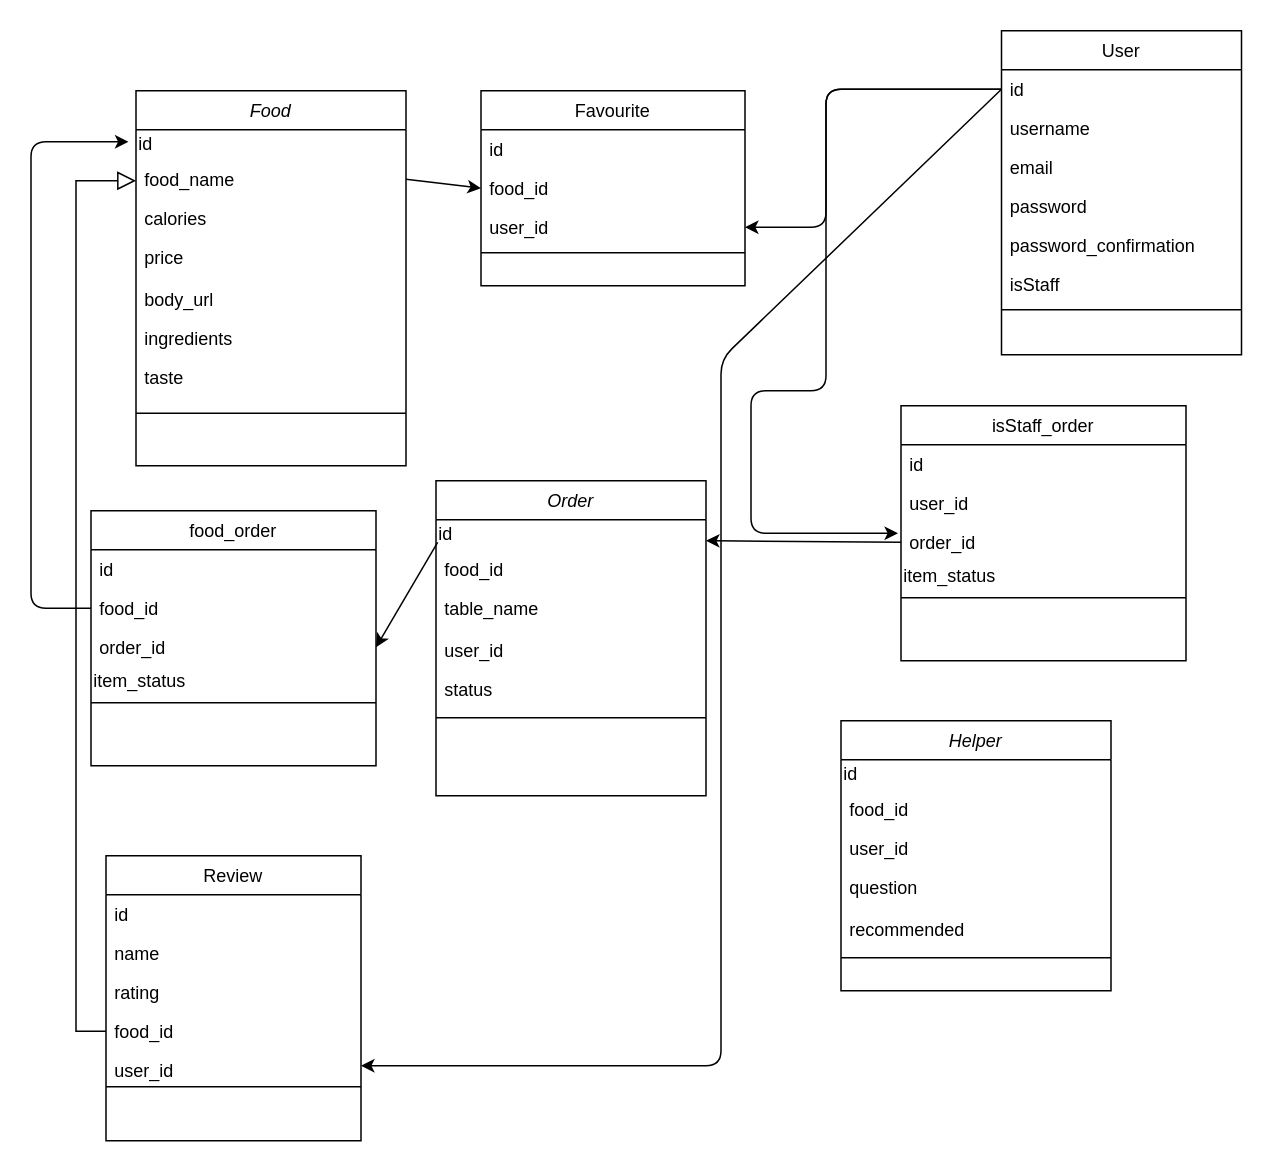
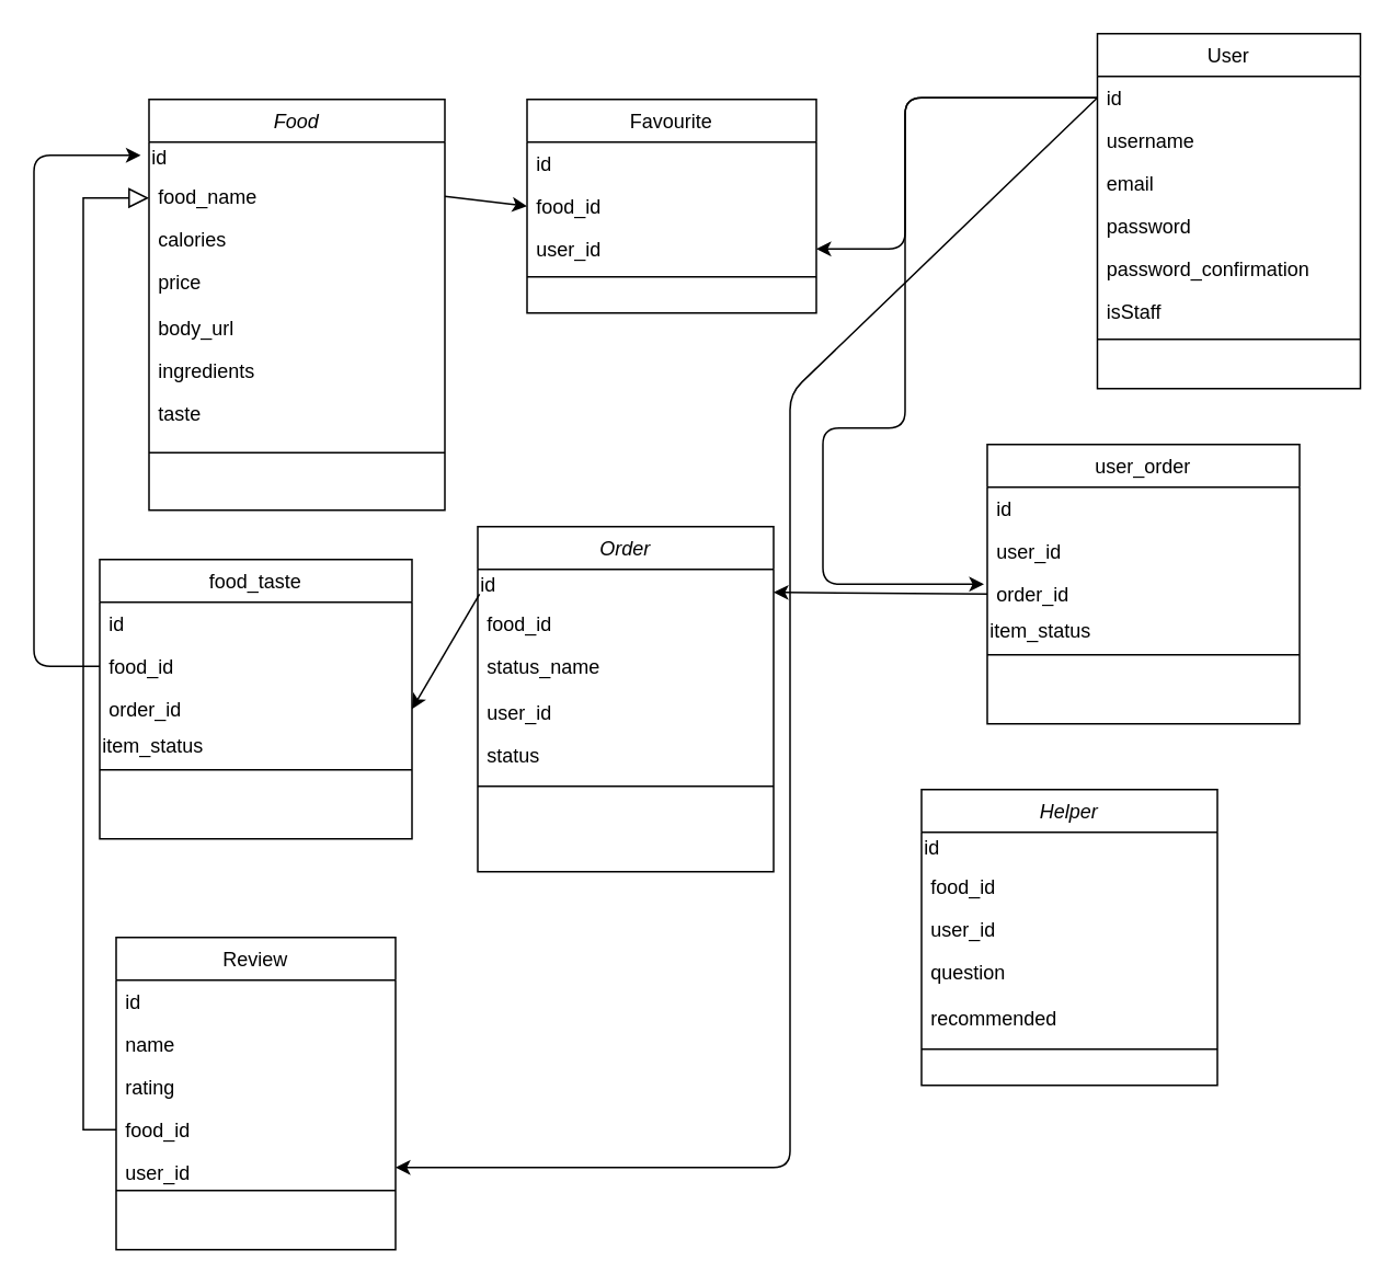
  <mxCell id="0" />
  <mxCell id="1" parent="0" />
  <mxCell id="2" value="Food" style="swimlane;fontStyle=2;align=center;verticalAlign=top;childLayout=stackLayout;horizontal=1;startSize=26;horizontalStack=0;resizeParent=1;resizeLast=0;collapsible=1;marginBottom=0;rounded=0;shadow=0;strokeWidth=1;" parent="1" vertex="1"><mxGeometry x="90" width="180" height="250" as="geometry" y="60"><mxRectangle x="230" y="140" width="160" height="26" as="alternateBounds" /></mxGeometry></mxCell>
  <mxCell id="3" value="id" style="text;html=1;align=left;verticalAlign=middle;resizable=0;points=[];autosize=1;" parent="2" vertex="1"><mxGeometry y="26" width="180" height="20" as="geometry" /></mxCell>
  <mxCell id="4" value="food_name" style="text;align=left;verticalAlign=top;spacingLeft=4;spacingRight=4;overflow=hidden;rotatable=0;points=[[0,0.5],[1,0.5]];portConstraint=eastwest;" parent="2" vertex="1"><mxGeometry y="46" width="180" height="26" as="geometry" /></mxCell>
  <mxCell id="5" value="calories" style="text;align=left;verticalAlign=top;spacingLeft=4;spacingRight=4;overflow=hidden;rotatable=0;points=[[0,0.5],[1,0.5]];portConstraint=eastwest;rounded=0;shadow=0;html=0;" parent="2" vertex="1"><mxGeometry y="72" width="180" height="26" as="geometry" /></mxCell>
  <mxCell id="6" value="price" style="text;align=left;verticalAlign=top;spacingLeft=4;spacingRight=4;overflow=hidden;rotatable=0;points=[[0,0.5],[1,0.5]];portConstraint=eastwest;" parent="2" vertex="1"><mxGeometry y="98" width="180" height="28" as="geometry" /></mxCell>
  <mxCell id="7" value="body_url" style="text;align=left;verticalAlign=top;spacingLeft=4;spacingRight=4;overflow=hidden;rotatable=0;points=[[0,0.5],[1,0.5]];portConstraint=eastwest;rounded=0;shadow=0;html=0;" parent="2" vertex="1"><mxGeometry y="126" width="180" height="26" as="geometry" /></mxCell>
  <mxCell id="8" value="ingredients" style="text;align=left;verticalAlign=top;spacingLeft=4;spacingRight=4;overflow=hidden;rotatable=0;points=[[0,0.5],[1,0.5]];portConstraint=eastwest;rounded=0;shadow=0;html=0;" parent="2" vertex="1"><mxGeometry y="152" width="180" height="26" as="geometry" /></mxCell>
  <mxCell id="9" value="taste" style="text;align=left;verticalAlign=top;spacingLeft=4;spacingRight=4;overflow=hidden;rotatable=0;points=[[0,0.5],[1,0.5]];portConstraint=eastwest;rounded=0;shadow=0;html=0;" parent="2" vertex="1"><mxGeometry y="178" width="180" height="26" as="geometry" /></mxCell>
  <mxCell id="10" value="" style="line;html=1;strokeWidth=1;align=left;verticalAlign=middle;spacingTop=-1;spacingLeft=3;spacingRight=3;rotatable=0;labelPosition=right;points=[];portConstraint=eastwest;" parent="2" vertex="1"><mxGeometry y="204" width="180" height="22" as="geometry" /></mxCell>
  <mxCell id="11" value="Review" style="swimlane;fontStyle=0;align=center;verticalAlign=top;childLayout=stackLayout;horizontal=1;startSize=26;horizontalStack=0;resizeParent=1;resizeLast=0;collapsible=1;marginBottom=0;rounded=0;shadow=0;strokeWidth=1;" parent="1" vertex="1"><mxGeometry x="70" y="570" width="170" height="190" as="geometry"><mxRectangle x="130" y="380" width="160" height="26" as="alternateBounds" /></mxGeometry></mxCell>
  <mxCell id="12" value="id" style="text;align=left;verticalAlign=top;spacingLeft=4;spacingRight=4;overflow=hidden;rotatable=0;points=[[0,0.5],[1,0.5]];portConstraint=eastwest;fontStyle=0" parent="11" vertex="1"><mxGeometry y="26" width="170" height="26" as="geometry" /></mxCell>
  <mxCell id="13" value="name" style="text;align=left;verticalAlign=top;spacingLeft=4;spacingRight=4;overflow=hidden;rotatable=0;points=[[0,0.5],[1,0.5]];portConstraint=eastwest;" parent="11" vertex="1"><mxGeometry y="52" width="170" height="26" as="geometry" /></mxCell>
  <mxCell id="14" value="rating" style="text;align=left;verticalAlign=top;spacingLeft=4;spacingRight=4;overflow=hidden;rotatable=0;points=[[0,0.5],[1,0.5]];portConstraint=eastwest;rounded=0;shadow=0;html=0;" parent="11" vertex="1"><mxGeometry y="78" width="170" height="26" as="geometry" /></mxCell>
  <mxCell id="15" value="food_id" style="text;align=left;verticalAlign=top;spacingLeft=4;spacingRight=4;overflow=hidden;rotatable=0;points=[[0,0.5],[1,0.5]];portConstraint=eastwest;" parent="11" vertex="1"><mxGeometry y="104" width="170" height="26" as="geometry" /></mxCell>
  <mxCell id="16" value="user_id" style="text;align=left;verticalAlign=top;spacingLeft=4;spacingRight=4;overflow=hidden;rotatable=0;points=[[0,0.5],[1,0.5]];portConstraint=eastwest;" parent="11" vertex="1"><mxGeometry y="130" width="170" height="20" as="geometry" /></mxCell>
  <mxCell id="17" value="" style="line;html=1;strokeWidth=1;align=left;verticalAlign=middle;spacingTop=-1;spacingLeft=3;spacingRight=3;rotatable=0;labelPosition=right;points=[];portConstraint=eastwest;" parent="11" vertex="1"><mxGeometry y="150" width="170" height="8" as="geometry" /></mxCell>
  <mxCell id="18" value="Favourite" style="swimlane;fontStyle=0;align=center;verticalAlign=top;childLayout=stackLayout;horizontal=1;startSize=26;horizontalStack=0;resizeParent=1;resizeLast=0;collapsible=1;marginBottom=0;rounded=0;shadow=0;strokeWidth=1;" parent="1" vertex="1"><mxGeometry x="320" width="176" height="130" as="geometry" y="60"><mxRectangle x="340" y="380" width="170" height="26" as="alternateBounds" /></mxGeometry></mxCell>
  <mxCell id="19" value="id" style="text;align=left;verticalAlign=top;spacingLeft=4;spacingRight=4;overflow=hidden;rotatable=0;points=[[0,0.5],[1,0.5]];portConstraint=eastwest;" parent="18" vertex="1"><mxGeometry y="26" width="176" height="26" as="geometry" /></mxCell>
  <mxCell id="20" value="food_id" style="text;align=left;verticalAlign=top;spacingLeft=4;spacingRight=4;overflow=hidden;rotatable=0;points=[[0,0.5],[1,0.5]];portConstraint=eastwest;" parent="18" vertex="1"><mxGeometry y="52" width="176" height="26" as="geometry" /></mxCell>
  <mxCell id="21" value="user_id" style="text;align=left;verticalAlign=top;spacingLeft=4;spacingRight=4;overflow=hidden;rotatable=0;points=[[0,0.5],[1,0.5]];portConstraint=eastwest;" parent="18" vertex="1"><mxGeometry y="78" width="176" height="26" as="geometry" /></mxCell>
  <mxCell id="22" value="" style="line;html=1;strokeWidth=1;align=left;verticalAlign=middle;spacingTop=-1;spacingLeft=3;spacingRight=3;rotatable=0;labelPosition=right;points=[];portConstraint=eastwest;" parent="18" vertex="1"><mxGeometry y="104" width="176" height="8" as="geometry" /></mxCell>
  <mxCell id="23" value="" style="endArrow=block;endSize=10;endFill=0;shadow=0;strokeWidth=1;rounded=0;edgeStyle=elbowEdgeStyle;elbow=vertical;exitX=0;exitY=0.5;exitDx=0;exitDy=0;" parent="1" source="15" target="2" edge="1"><mxGeometry width="160" relative="1" as="geometry"><mxPoint x="210" y="433" as="sourcePoint" /><mxPoint x="310" y="331" as="targetPoint" /><Array as="points"><mxPoint x="50" y="120" /></Array></mxGeometry></mxCell>
  <mxCell id="24" value="User" style="swimlane;fontStyle=0;align=center;verticalAlign=top;childLayout=stackLayout;horizontal=1;startSize=26;horizontalStack=0;resizeParent=1;resizeLast=0;collapsible=1;marginBottom=0;rounded=0;shadow=0;strokeWidth=1;" parent="1" vertex="1"><mxGeometry x="667" y="20" width="160" height="216" as="geometry"><mxRectangle x="550" y="140" width="160" height="26" as="alternateBounds" /></mxGeometry></mxCell>
  <mxCell id="25" value="id" style="text;align=left;verticalAlign=top;spacingLeft=4;spacingRight=4;overflow=hidden;rotatable=0;points=[[0,0.5],[1,0.5]];portConstraint=eastwest;" parent="24" vertex="1"><mxGeometry y="26" width="160" height="26" as="geometry" /></mxCell>
  <mxCell id="26" value="username" style="text;align=left;verticalAlign=top;spacingLeft=4;spacingRight=4;overflow=hidden;rotatable=0;points=[[0,0.5],[1,0.5]];portConstraint=eastwest;rounded=0;shadow=0;html=0;" parent="24" vertex="1"><mxGeometry y="52" width="160" height="26" as="geometry" /></mxCell>
  <mxCell id="27" value="email" style="text;align=left;verticalAlign=top;spacingLeft=4;spacingRight=4;overflow=hidden;rotatable=0;points=[[0,0.5],[1,0.5]];portConstraint=eastwest;rounded=0;shadow=0;html=0;" parent="24" vertex="1"><mxGeometry y="78" width="160" height="26" as="geometry" /></mxCell>
  <mxCell id="28" value="password" style="text;align=left;verticalAlign=top;spacingLeft=4;spacingRight=4;overflow=hidden;rotatable=0;points=[[0,0.5],[1,0.5]];portConstraint=eastwest;rounded=0;shadow=0;html=0;" parent="24" vertex="1"><mxGeometry y="104" width="160" height="26" as="geometry" /></mxCell>
  <mxCell id="29" value="password_confirmation" style="text;align=left;verticalAlign=top;spacingLeft=4;spacingRight=4;overflow=hidden;rotatable=0;points=[[0,0.5],[1,0.5]];portConstraint=eastwest;rounded=0;shadow=0;html=0;" parent="24" vertex="1"><mxGeometry y="130" width="160" height="26" as="geometry" /></mxCell>
  <mxCell id="30" value="isStaff" style="text;align=left;verticalAlign=top;spacingLeft=4;spacingRight=4;overflow=hidden;rotatable=0;points=[[0,0.5],[1,0.5]];portConstraint=eastwest;" parent="24" vertex="1"><mxGeometry y="156" width="160" height="26" as="geometry" /></mxCell>
  <mxCell id="31" value="" style="line;html=1;strokeWidth=1;align=left;verticalAlign=middle;spacingTop=-1;spacingLeft=3;spacingRight=3;rotatable=0;labelPosition=right;points=[];portConstraint=eastwest;" parent="24" vertex="1"><mxGeometry y="182" width="160" height="8" as="geometry" /></mxCell>
  <mxCell id="32" value="" style="endArrow=classic;html=1;exitX=0;exitY=0.5;exitDx=0;exitDy=0;entryX=1;entryY=0.5;entryDx=0;entryDy=0;" parent="1" source="25" target="16" edge="1"><mxGeometry width="50" height="50" relative="1" as="geometry"><mxPoint x="390" y="480" as="sourcePoint" /><mxPoint x="410" y="590" as="targetPoint" /><Array as="points"><mxPoint x="480" y="239" /><mxPoint x="480" y="710" /></Array></mxGeometry></mxCell>
  <mxCell id="33" value="" style="endArrow=classic;html=1;exitX=0;exitY=0.5;exitDx=0;exitDy=0;entryX=1;entryY=0.5;entryDx=0;entryDy=0;" parent="1" source="25" target="21" edge="1"><mxGeometry width="50" height="50" relative="1" as="geometry"><mxPoint x="390" y="370" as="sourcePoint" /><mxPoint x="440" y="320" as="targetPoint" /><Array as="points"><mxPoint x="550" y="59" /><mxPoint x="550" y="151" /></Array></mxGeometry></mxCell>
  <mxCell id="34" value="" style="endArrow=classic;html=1;exitX=1;exitY=0.5;exitDx=0;exitDy=0;entryX=0;entryY=0.5;entryDx=0;entryDy=0;" parent="1" source="4" target="20" edge="1"><mxGeometry width="50" height="50" relative="1" as="geometry"><mxPoint x="390" y="200" as="sourcePoint" /><mxPoint x="440" y="150" as="targetPoint" /></mxGeometry></mxCell>
  <mxCell id="35" value="Order" style="swimlane;fontStyle=2;align=center;verticalAlign=top;childLayout=stackLayout;horizontal=1;startSize=26;horizontalStack=0;resizeParent=1;resizeLast=0;collapsible=1;marginBottom=0;rounded=0;shadow=0;strokeWidth=1;" parent="1" vertex="1"><mxGeometry x="290" y="320" width="180" height="210" as="geometry"><mxRectangle x="230" y="140" width="160" height="26" as="alternateBounds" /></mxGeometry></mxCell>
  <mxCell id="36" value="id" style="text;html=1;align=left;verticalAlign=middle;resizable=0;points=[];autosize=1;" parent="35" vertex="1"><mxGeometry y="26" width="180" height="20" as="geometry" /></mxCell>
  <mxCell id="37" value="food_id" style="text;align=left;verticalAlign=top;spacingLeft=4;spacingRight=4;overflow=hidden;rotatable=0;points=[[0,0.5],[1,0.5]];portConstraint=eastwest;" parent="35" vertex="1"><mxGeometry y="46" width="180" height="26" as="geometry" /></mxCell>
- <mxCell id="38" value="table_name" style="text;align=left;verticalAlign=top;spacingLeft=4;spacingRight=4;overflow=hidden;rotatable=0;points=[[0,0.5],[1,0.5]];portConstraint=eastwest;" parent="35" vertex="1"><mxGeometry y="72" width="180" height="28" as="geometry" /></mxCell>
+ <mxCell id="38" value="status_name" style="text;align=left;verticalAlign=top;spacingLeft=4;spacingRight=4;overflow=hidden;rotatable=0;points=[[0,0.5],[1,0.5]];portConstraint=eastwest;" parent="35" vertex="1"><mxGeometry y="72" width="180" height="28" as="geometry" /></mxCell>
  <mxCell id="39" value="user_id" style="text;align=left;verticalAlign=top;spacingLeft=4;spacingRight=4;overflow=hidden;rotatable=0;points=[[0,0.5],[1,0.5]];portConstraint=eastwest;rounded=0;shadow=0;html=0;" parent="35" vertex="1"><mxGeometry y="100" width="180" height="26" as="geometry" /></mxCell>
  <mxCell id="40" value="status" style="text;align=left;verticalAlign=top;spacingLeft=4;spacingRight=4;overflow=hidden;rotatable=0;points=[[0,0.5],[1,0.5]];portConstraint=eastwest;" parent="35" vertex="1"><mxGeometry y="126" width="180" height="28" as="geometry" /></mxCell>
  <mxCell id="41" value="" style="line;html=1;strokeWidth=1;align=left;verticalAlign=middle;spacingTop=-1;spacingLeft=3;spacingRight=3;rotatable=0;labelPosition=right;points=[];portConstraint=eastwest;" parent="35" vertex="1"><mxGeometry y="154" width="180" height="8" as="geometry" /></mxCell>
  <mxCell id="42" value="Helper" style="swimlane;fontStyle=2;align=center;verticalAlign=top;childLayout=stackLayout;horizontal=1;startSize=26;horizontalStack=0;resizeParent=1;resizeLast=0;collapsible=1;marginBottom=0;rounded=0;shadow=0;strokeWidth=1;" parent="1" vertex="1"><mxGeometry x="560" y="480" width="180" height="180" as="geometry"><mxRectangle x="230" y="140" width="160" height="26" as="alternateBounds" /></mxGeometry></mxCell>
  <mxCell id="43" value="id" style="text;html=1;align=left;verticalAlign=middle;resizable=0;points=[];autosize=1;" parent="42" vertex="1"><mxGeometry y="26" width="180" height="20" as="geometry" /></mxCell>
  <mxCell id="44" value="food_id" style="text;align=left;verticalAlign=top;spacingLeft=4;spacingRight=4;overflow=hidden;rotatable=0;points=[[0,0.5],[1,0.5]];portConstraint=eastwest;" parent="42" vertex="1"><mxGeometry y="46" width="180" height="26" as="geometry" /></mxCell>
  <mxCell id="45" value="user_id" style="text;align=left;verticalAlign=top;spacingLeft=4;spacingRight=4;overflow=hidden;rotatable=0;points=[[0,0.5],[1,0.5]];portConstraint=eastwest;rounded=0;shadow=0;html=0;" parent="42" vertex="1"><mxGeometry y="72" width="180" height="26" as="geometry" /></mxCell>
  <mxCell id="46" value="question" style="text;align=left;verticalAlign=top;spacingLeft=4;spacingRight=4;overflow=hidden;rotatable=0;points=[[0,0.5],[1,0.5]];portConstraint=eastwest;" parent="42" vertex="1"><mxGeometry y="98" width="180" height="28" as="geometry" /></mxCell>
  <mxCell id="47" value="recommended" style="text;align=left;verticalAlign=top;spacingLeft=4;spacingRight=4;overflow=hidden;rotatable=0;points=[[0,0.5],[1,0.5]];portConstraint=eastwest;" parent="42" vertex="1"><mxGeometry y="126" width="180" height="28" as="geometry" /></mxCell>
  <mxCell id="48" value="" style="line;html=1;strokeWidth=1;align=left;verticalAlign=middle;spacingTop=-1;spacingLeft=3;spacingRight=3;rotatable=0;labelPosition=right;points=[];portConstraint=eastwest;" parent="42" vertex="1"><mxGeometry y="154" width="180" height="8" as="geometry" /></mxCell>
- <mxCell id="49" value="food_order" style="swimlane;fontStyle=0;align=center;verticalAlign=top;childLayout=stackLayout;horizontal=1;startSize=26;horizontalStack=0;resizeParent=1;resizeLast=0;collapsible=1;marginBottom=0;rounded=0;shadow=0;strokeWidth=1;" parent="1" vertex="1"><mxGeometry x="60" y="340" width="190" height="170" as="geometry"><mxRectangle x="340" y="380" width="170" height="26" as="alternateBounds" /></mxGeometry></mxCell>
+ <mxCell id="49" value="food_taste" style="swimlane;fontStyle=0;align=center;verticalAlign=top;childLayout=stackLayout;horizontal=1;startSize=26;horizontalStack=0;resizeParent=1;resizeLast=0;collapsible=1;marginBottom=0;rounded=0;shadow=0;strokeWidth=1;" parent="1" vertex="1"><mxGeometry x="60" y="340" width="190" height="170" as="geometry"><mxRectangle x="340" y="380" width="170" height="26" as="alternateBounds" /></mxGeometry></mxCell>
  <mxCell id="50" value="id" style="text;align=left;verticalAlign=top;spacingLeft=4;spacingRight=4;overflow=hidden;rotatable=0;points=[[0,0.5],[1,0.5]];portConstraint=eastwest;" parent="49" vertex="1"><mxGeometry y="26" width="190" height="26" as="geometry" /></mxCell>
  <mxCell id="51" value="food_id" style="text;align=left;verticalAlign=top;spacingLeft=4;spacingRight=4;overflow=hidden;rotatable=0;points=[[0,0.5],[1,0.5]];portConstraint=eastwest;" parent="49" vertex="1"><mxGeometry y="52" width="190" height="26" as="geometry" /></mxCell>
  <mxCell id="52" value="order_id" style="text;align=left;verticalAlign=top;spacingLeft=4;spacingRight=4;overflow=hidden;rotatable=0;points=[[0,0.5],[1,0.5]];portConstraint=eastwest;" parent="49" vertex="1"><mxGeometry y="78" width="190" height="26" as="geometry" /></mxCell>
  <mxCell id="53" value="item_status" style="text;html=1;align=left;verticalAlign=middle;resizable=0;points=[];autosize=1;" parent="49" vertex="1"><mxGeometry y="104" width="190" height="20" as="geometry" /></mxCell>
  <mxCell id="54" value="" style="line;html=1;strokeWidth=1;align=left;verticalAlign=middle;spacingTop=-1;spacingLeft=3;spacingRight=3;rotatable=0;labelPosition=right;points=[];portConstraint=eastwest;" parent="49" vertex="1"><mxGeometry y="124" width="190" height="8" as="geometry" /></mxCell>
  <mxCell id="55" value="" style="endArrow=classic;html=1;exitX=0;exitY=0.5;exitDx=0;exitDy=0;entryX=-0.028;entryY=0.4;entryDx=0;entryDy=0;entryPerimeter=0;" parent="1" source="51" target="3" edge="1"><mxGeometry width="50" height="50" relative="1" as="geometry"><mxPoint x="44" y="412" as="sourcePoint" /><mxPoint x="20" y="100" as="targetPoint" /><Array as="points"><mxPoint x="20" y="405" /><mxPoint x="20" y="94" /></Array></mxGeometry></mxCell>
  <mxCell id="56" value="" style="endArrow=classic;html=1;entryX=1;entryY=0.5;entryDx=0;entryDy=0;exitX=0.006;exitY=-0.192;exitDx=0;exitDy=0;exitPerimeter=0;" parent="1" source="37" target="52" edge="1"><mxGeometry width="50" height="50" relative="1" as="geometry"><mxPoint x="290" y="381" as="sourcePoint" /><mxPoint x="340" y="331" as="targetPoint" /></mxGeometry></mxCell>
- <mxCell id="57" value="isStaff_order" style="swimlane;fontStyle=0;align=center;verticalAlign=top;childLayout=stackLayout;horizontal=1;startSize=26;horizontalStack=0;resizeParent=1;resizeLast=0;collapsible=1;marginBottom=0;rounded=0;shadow=0;strokeWidth=1;" parent="1" vertex="1"><mxGeometry x="600" y="270" width="190" height="170" as="geometry"><mxRectangle x="340" y="380" width="170" height="26" as="alternateBounds" /></mxGeometry></mxCell>
+ <mxCell id="57" value="user_order" style="swimlane;fontStyle=0;align=center;verticalAlign=top;childLayout=stackLayout;horizontal=1;startSize=26;horizontalStack=0;resizeParent=1;resizeLast=0;collapsible=1;marginBottom=0;rounded=0;shadow=0;strokeWidth=1;" parent="1" vertex="1"><mxGeometry x="600" y="270" width="190" height="170" as="geometry"><mxRectangle x="340" y="380" width="170" height="26" as="alternateBounds" /></mxGeometry></mxCell>
  <mxCell id="58" value="id" style="text;align=left;verticalAlign=top;spacingLeft=4;spacingRight=4;overflow=hidden;rotatable=0;points=[[0,0.5],[1,0.5]];portConstraint=eastwest;" parent="57" vertex="1"><mxGeometry y="26" width="190" height="26" as="geometry" /></mxCell>
  <mxCell id="59" value="user_id" style="text;align=left;verticalAlign=top;spacingLeft=4;spacingRight=4;overflow=hidden;rotatable=0;points=[[0,0.5],[1,0.5]];portConstraint=eastwest;" parent="57" vertex="1"><mxGeometry y="52" width="190" height="26" as="geometry" /></mxCell>
  <mxCell id="60" value="order_id" style="text;align=left;verticalAlign=top;spacingLeft=4;spacingRight=4;overflow=hidden;rotatable=0;points=[[0,0.5],[1,0.5]];portConstraint=eastwest;" parent="57" vertex="1"><mxGeometry y="78" width="190" height="26" as="geometry" /></mxCell>
  <mxCell id="61" value="item_status" style="text;html=1;align=left;verticalAlign=middle;resizable=0;points=[];autosize=1;" parent="57" vertex="1"><mxGeometry y="104" width="190" height="20" as="geometry" /></mxCell>
  <mxCell id="62" value="" style="line;html=1;strokeWidth=1;align=left;verticalAlign=middle;spacingTop=-1;spacingLeft=3;spacingRight=3;rotatable=0;labelPosition=right;points=[];portConstraint=eastwest;" parent="57" vertex="1"><mxGeometry y="124" width="190" height="8" as="geometry" /></mxCell>
  <mxCell id="63" value="" style="endArrow=classic;html=1;exitX=0;exitY=0.5;exitDx=0;exitDy=0;" parent="1" source="60" target="36" edge="1"><mxGeometry width="50" height="50" relative="1" as="geometry"><mxPoint x="490" y="210" as="sourcePoint" /><mxPoint x="366" y="292" as="targetPoint" /><Array as="points"><mxPoint x="470" y="360" /></Array></mxGeometry></mxCell>
  <mxCell id="64" value="" style="endArrow=classic;html=1;exitX=0;exitY=0.5;exitDx=0;exitDy=0;" parent="1" edge="1" source="25"><mxGeometry width="50" height="50" relative="1" as="geometry"><mxPoint x="610" as="sourcePoint" y="60" /><mxPoint x="598" y="355" as="targetPoint" /><Array as="points"><mxPoint x="550" y="59" /><mxPoint x="550" y="260" /><mxPoint x="500" y="260" /><mxPoint x="500" y="355" /></Array></mxGeometry></mxCell>
